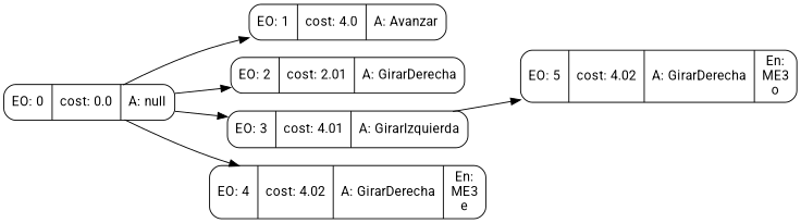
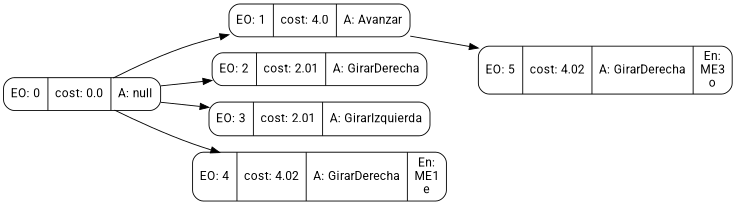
  digraph {
    fontname=Roboto
    rankdir=LR
    node [fontname=Roboto shape=Mrecord]
    edge [fontname=Roboto]
    n1 [label="{EO: 0|cost: 0.0|A: null}"]
    n2 [label="{EO: 1|cost: 4.0|A: Avanzar}"]
    n3 [label="{EO: 2|cost: 2.01|A: GirarDerecha}"]
-   n4 [label="{EO: 3|cost: 4.01|A: GirarIzquierda}"]
-   n5 [label="{EO: 4|cost: 4.02|A: GirarDerecha|En:\nME3\ne}"]
+   n4 [label="{EO: 3|cost: 2.01|A: GirarIzquierda}"]
+   n5 [label="{EO: 4|cost: 4.02|A: GirarDerecha|En:\nME1\ne}"]
    n6 [label="{EO: 5|cost: 4.02|A: GirarDerecha|En:\nME3\no}"]
    n1 -> n2
    n1 -> n3
    n1 -> n4
    n1 -> n5
-   n4 -> n6
+   n2 -> n6
  }
